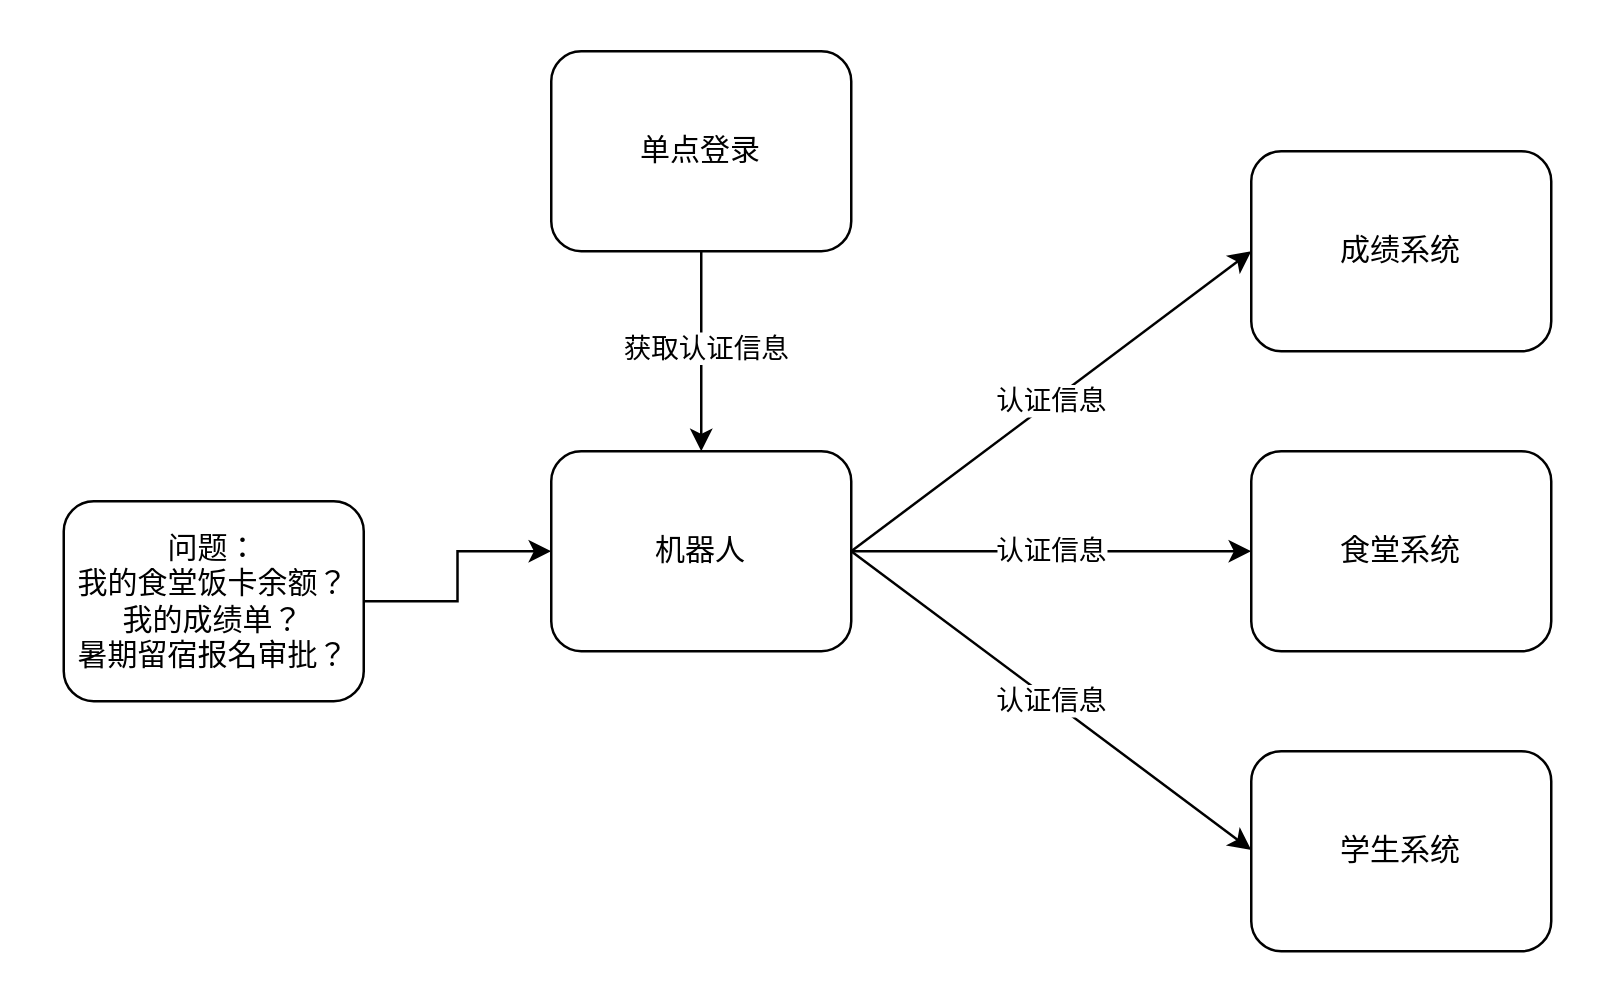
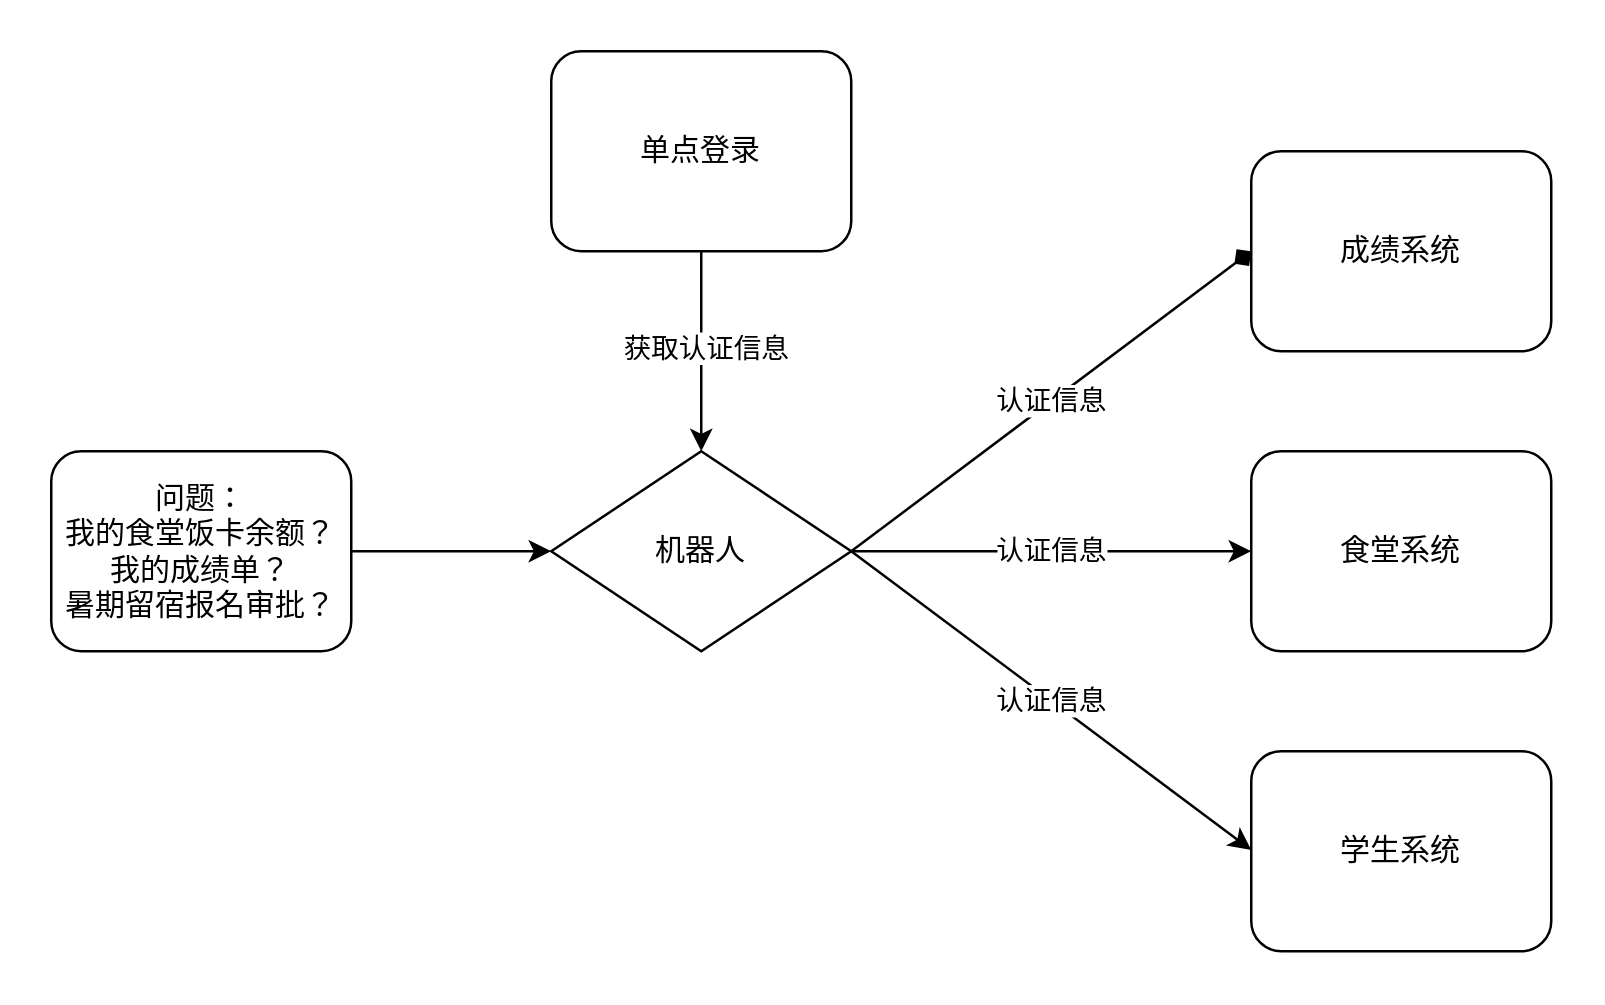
  <mxCell id="0" />
  <mxCell id="1" parent="0" />
  <mxCell id="2" value="" style="edgeStyle=orthogonalEdgeStyle;rounded=0;orthogonalLoop=1;jettySize=auto;html=1;" edge="1" parent="1" source="3" target="4"><mxGeometry relative="1" as="geometry" /></mxCell>
- <mxCell id="3" value="问题：&lt;br&gt;我的食堂饭卡余额？&lt;br&gt;我的成绩单？&lt;br&gt;暑期留宿报名审批？" style="rounded=1;whiteSpace=wrap;html=1;" vertex="1" parent="1"><mxGeometry x="25" y="200" width="120" height="80" as="geometry" /></mxCell>
- <mxCell id="4" value="机器人" style="whiteSpace=wrap;html=1;rounded=1;" vertex="1" parent="1"><mxGeometry x="220" y="180" width="120" height="80" as="geometry" /></mxCell>
+ <mxCell id="3" value="问题：&lt;br&gt;我的食堂饭卡余额？&lt;br&gt;我的成绩单？&lt;br&gt;暑期留宿报名审批？" style="rounded=1;whiteSpace=wrap;html=1;" vertex="1" parent="1"><mxGeometry x="20" y="180" width="120" height="80" as="geometry" /></mxCell>
+ <mxCell id="4" value="机器人" style="rhombus;whiteSpace=wrap;html=1;" vertex="1" parent="1"><mxGeometry x="220" y="180" width="120" height="80" as="geometry" /></mxCell>
  <mxCell id="5" value="单点登录" style="whiteSpace=wrap;html=1;rounded=1;" vertex="1" parent="1"><mxGeometry x="220" y="20" width="120" height="80" as="geometry" /></mxCell>
  <mxCell id="6" value="" style="endArrow=none;startArrow=classic;html=1;entryX=0.5;entryY=1;entryDx=0;entryDy=0;" edge="1" parent="1" source="4" target="5"><mxGeometry width="50" height="50" relative="1" as="geometry"><mxPoint x="490" y="270" as="sourcePoint" /><mxPoint x="540" y="220" as="targetPoint" /></mxGeometry></mxCell>
  <mxCell id="7" value="获取认证信息" style="edgeLabel;html=1;align=center;verticalAlign=middle;resizable=0;points=[];" vertex="1" connectable="0" parent="6"><mxGeometry x="0.05" y="-1" relative="1" as="geometry"><mxPoint as="offset" /></mxGeometry></mxCell>
  <mxCell id="8" value="成绩系统" style="whiteSpace=wrap;html=1;rounded=1;" vertex="1" parent="1"><mxGeometry x="500" y="60" width="120" height="80" as="geometry" /></mxCell>
  <mxCell id="9" value="食堂系统" style="whiteSpace=wrap;html=1;rounded=1;" vertex="1" parent="1"><mxGeometry x="500" y="180" width="120" height="80" as="geometry" /></mxCell>
  <mxCell id="10" value="学生系统" style="whiteSpace=wrap;html=1;rounded=1;" vertex="1" parent="1"><mxGeometry x="500" y="300" width="120" height="80" as="geometry" /></mxCell>
  <mxCell id="11" value="认证信息" style="endArrow=classic;html=1;exitX=1;exitY=0.5;exitDx=0;exitDy=0;entryX=0;entryY=0.5;entryDx=0;entryDy=0;" edge="1" parent="1" source="4" target="9"><mxGeometry relative="1" as="geometry"><mxPoint x="380" y="200" as="sourcePoint" /><mxPoint x="480" y="200" as="targetPoint" /></mxGeometry></mxCell>
  <mxCell id="12" value="认证信息" style="endArrow=classic;html=1;exitX=1;exitY=0.5;exitDx=0;exitDy=0;entryX=0;entryY=0.5;entryDx=0;entryDy=0;" edge="1" parent="1" source="4"><mxGeometry relative="1" as="geometry"><mxPoint x="340" y="339.5" as="sourcePoint" /><mxPoint x="500" y="339.5" as="targetPoint" /></mxGeometry></mxCell>
- <mxCell id="13" value="认证信息" style="endArrow=classic;html=1;exitX=1;exitY=0.5;exitDx=0;exitDy=0;entryX=0;entryY=0.5;entryDx=0;entryDy=0;" edge="1" parent="1" source="4" target="8"><mxGeometry relative="1" as="geometry"><mxPoint x="360" y="240" as="sourcePoint" /><mxPoint x="520" y="240" as="targetPoint" /></mxGeometry></mxCell>
+ <mxCell id="13" value="认证信息" style="endArrow=diamond;html=1;exitX=1;exitY=0.5;exitDx=0;exitDy=0;entryX=0;entryY=0.5;entryDx=0;entryDy=0;" edge="1" parent="1" source="4" target="8"><mxGeometry relative="1" as="geometry"><mxPoint x="360" y="240" as="sourcePoint" /><mxPoint x="520" y="240" as="targetPoint" /></mxGeometry></mxCell>
